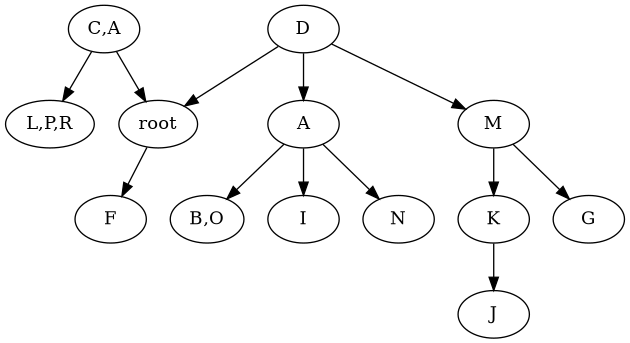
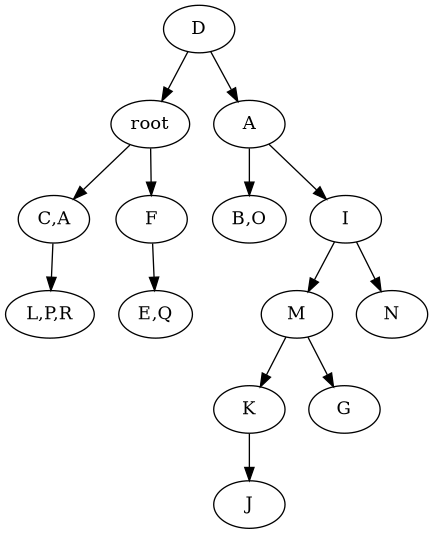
  strict digraph {
    n1 [label=root]
    n2 [label="C,A"]
    n3 [label=F]
    n4 [label="L,P,R"]
    n5 [label=D]
    n6 [label=A]
    n7 [label=M]
+   n8 [label="E,Q"]
    n9 [label="B,O"]
    n10 [label=I]
    n11 [label=N]
    n12 [label=K]
    n13 [label=G]
    n14 [label=J]
-   n2 -> n1
+   n1 -> n2
    n1 -> n3
    n2 -> n4
+   n3 -> n8
    n5 -> n1
    n5 -> n6
-   n5 -> n7
+   n10 -> n7
    n6 -> n9
    n6 -> n10
-   n6 -> n11
+   n10 -> n11
    n7 -> n12
    n7 -> n13
    n12 -> n14
  }
